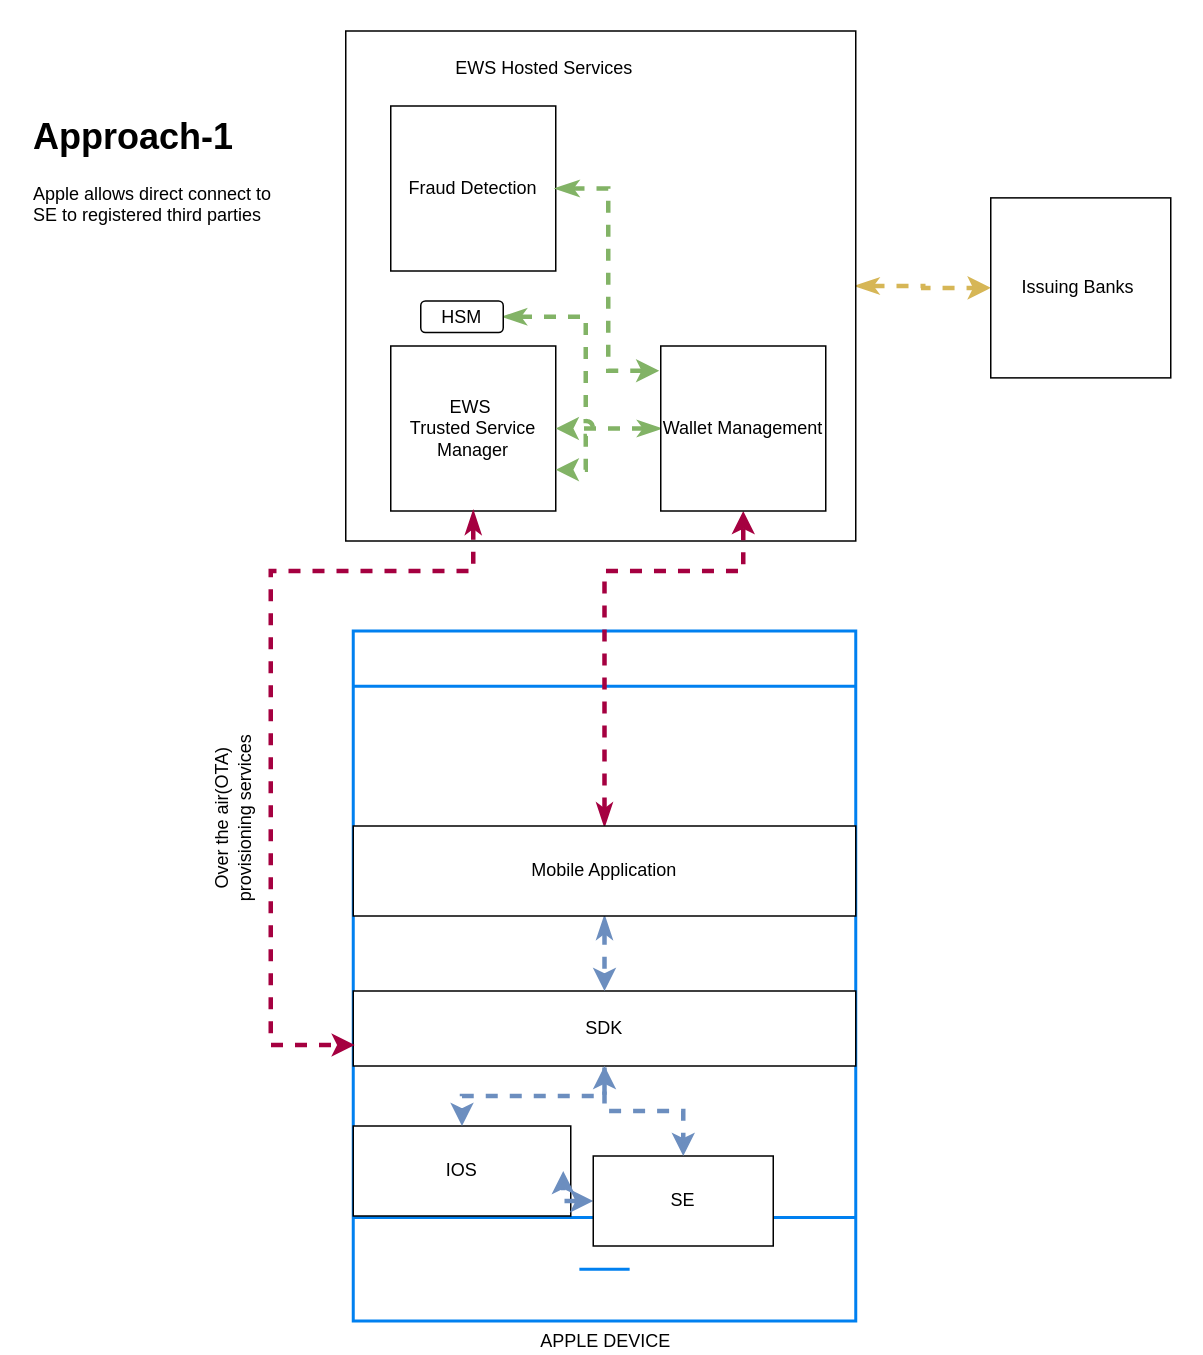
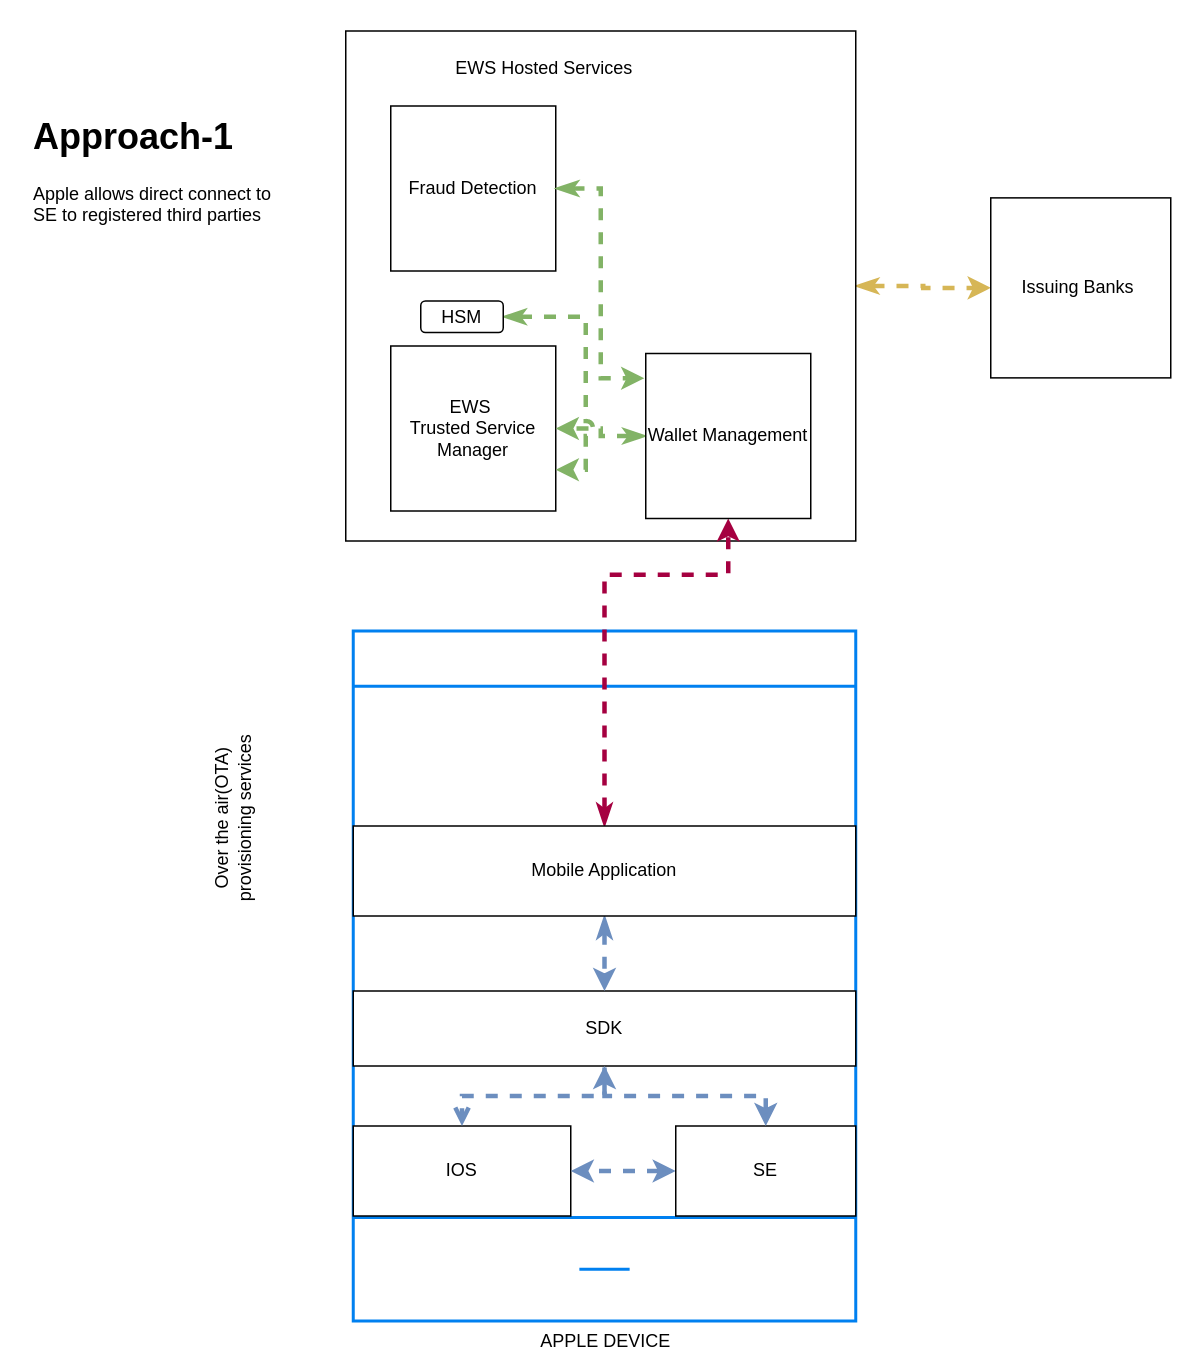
  <mxCell id="0" />
  <mxCell id="1" parent="0" />
  <mxCell id="2" style="edgeStyle=orthogonalEdgeStyle;rounded=0;orthogonalLoop=1;jettySize=auto;html=1;entryX=0;entryY=0.5;entryDx=0;entryDy=0;startArrow=classicThin;startFill=1;fillColor=#fff2cc;gradientColor=#ffd966;strokeColor=#d6b656;strokeWidth=3;flowAnimation=1;" edge="1" parent="1" source="3" target="16"><mxGeometry relative="1" as="geometry" /></mxCell>
  <mxCell id="3" value="" style="whiteSpace=wrap;html=1;aspect=fixed;" vertex="1" parent="1"><mxGeometry x="230" y="20" width="340" height="340" as="geometry" /></mxCell>
  <mxCell id="4" value="APPLE DEVICE" style="html=1;verticalLabelPosition=bottom;align=center;labelBackgroundColor=#ffffff;verticalAlign=top;strokeWidth=2;strokeColor=#0080F0;shadow=0;dashed=0;shape=mxgraph.ios7.icons.smartphone;" vertex="1" parent="1"><mxGeometry x="235" y="420" width="335" height="460" as="geometry" /></mxCell>
  <mxCell id="5" value="IOS" style="rounded=0;whiteSpace=wrap;html=1;" vertex="1" parent="1"><mxGeometry x="235" y="750" width="145" height="60" as="geometry" /></mxCell>
  <mxCell id="6" style="edgeStyle=orthogonalEdgeStyle;rounded=0;orthogonalLoop=1;jettySize=auto;html=1;startArrow=classic;startFill=1;flowAnimation=1;fillColor=#dae8fc;strokeColor=#6c8ebf;strokeWidth=3;" edge="1" parent="1" source="7" target="5"><mxGeometry relative="1" as="geometry" /></mxCell>
- <mxCell id="7" value="SE" style="rounded=0;whiteSpace=wrap;html=1;" vertex="1" parent="1"><mxGeometry x="395" y="770" width="120" height="60" as="geometry" /></mxCell>
+ <mxCell id="7" value="SE" style="rounded=0;whiteSpace=wrap;html=1;" vertex="1" parent="1"><mxGeometry x="450" y="750" width="120" height="60" as="geometry" /></mxCell>
  <mxCell id="8" style="edgeStyle=orthogonalEdgeStyle;rounded=0;orthogonalLoop=1;jettySize=auto;html=1;entryX=0.5;entryY=0;entryDx=0;entryDy=0;flowAnimation=1;fillColor=#dae8fc;strokeColor=#6c8ebf;strokeWidth=3;" edge="1" parent="1" source="9" target="7"><mxGeometry relative="1" as="geometry" /></mxCell>
  <mxCell id="9" value="SDK" style="rounded=0;whiteSpace=wrap;html=1;" vertex="1" parent="1"><mxGeometry x="235" y="660" width="335" height="50" as="geometry" /></mxCell>
- <mxCell id="10" style="edgeStyle=orthogonalEdgeStyle;rounded=0;orthogonalLoop=1;jettySize=auto;html=1;exitX=0.5;exitY=1;exitDx=0;exitDy=0;startArrow=classic;startFill=1;flowAnimation=1;strokeWidth=3;fillColor=#dae8fc;strokeColor=#6c8ebf;" edge="1" parent="1" source="9" target="5"><mxGeometry relative="1" as="geometry"><mxPoint x="413" y="730" as="sourcePoint" /><mxPoint x="520" y="760" as="targetPoint" /></mxGeometry></mxCell>
+ <mxCell id="10" style="edgeStyle=orthogonalEdgeStyle;rounded=0;orthogonalLoop=1;jettySize=auto;html=1;exitX=0.5;exitY=1;exitDx=0;exitDy=0;startArrow=classic;startFill=1;flowAnimation=1;strokeWidth=3;fillColor=#dae8fc;strokeColor=#6c8ebf;endArrow=open;" edge="1" parent="1" source="9" target="5"><mxGeometry relative="1" as="geometry"><mxPoint x="413" y="730" as="sourcePoint" /><mxPoint x="520" y="760" as="targetPoint" /></mxGeometry></mxCell>
  <mxCell id="11" style="edgeStyle=orthogonalEdgeStyle;rounded=0;orthogonalLoop=1;jettySize=auto;html=1;entryX=0.5;entryY=0;entryDx=0;entryDy=0;startArrow=classicThin;startFill=1;flowAnimation=1;fillColor=#dae8fc;strokeColor=#6c8ebf;strokeWidth=3;" edge="1" parent="1" source="13" target="9"><mxGeometry relative="1" as="geometry" /></mxCell>
  <mxCell id="12" style="edgeStyle=orthogonalEdgeStyle;rounded=0;orthogonalLoop=1;jettySize=auto;html=1;entryX=0.5;entryY=1;entryDx=0;entryDy=0;startArrow=classicThin;startFill=1;flowAnimation=1;fillColor=#d80073;strokeColor=#A50040;strokeWidth=3;exitX=0.5;exitY=0.283;exitDx=0;exitDy=0;exitPerimeter=0;" edge="1" parent="1" source="4" target="18"><mxGeometry relative="1" as="geometry"><mxPoint x="495" y="550" as="sourcePoint" /></mxGeometry></mxCell>
  <mxCell id="13" value="Mobile Application" style="rounded=0;whiteSpace=wrap;html=1;" vertex="1" parent="1"><mxGeometry x="235" y="550" width="335" height="60" as="geometry" /></mxCell>
  <mxCell id="14" value="EWS&amp;nbsp;&lt;div&gt;Trusted Service Manager&lt;/div&gt;" style="whiteSpace=wrap;html=1;aspect=fixed;" vertex="1" parent="1"><mxGeometry x="260" y="230" width="110" height="110" as="geometry" /></mxCell>
- <mxCell id="15" style="edgeStyle=orthogonalEdgeStyle;rounded=0;orthogonalLoop=1;jettySize=auto;html=1;entryX=0.003;entryY=0.6;entryDx=0;entryDy=0;entryPerimeter=0;startArrow=classicThin;startFill=1;flowAnimation=1;exitX=0.5;exitY=1;exitDx=0;exitDy=0;fillColor=#d80073;strokeColor=#A50040;strokeWidth=3;" edge="1" parent="1" source="14" target="4"><mxGeometry relative="1" as="geometry"><Array as="points"><mxPoint x="315" y="380" /><mxPoint x="180" y="380" /><mxPoint x="180" y="696" /></Array></mxGeometry></mxCell>
  <mxCell id="16" value="Issuing Banks&amp;nbsp;" style="whiteSpace=wrap;html=1;aspect=fixed;" vertex="1" parent="1"><mxGeometry x="660" y="131.25" width="120" height="120" as="geometry" /></mxCell>
  <mxCell id="17" style="edgeStyle=orthogonalEdgeStyle;rounded=0;orthogonalLoop=1;jettySize=auto;html=1;startArrow=classicThin;startFill=1;strokeWidth=3;flowAnimation=1;fillColor=#d5e8d4;strokeColor=#82b366;gradientColor=#97d077;" edge="1" parent="1" source="18" target="14"><mxGeometry relative="1" as="geometry" /></mxCell>
- <mxCell id="18" value="Wallet Management" style="whiteSpace=wrap;html=1;aspect=fixed;" vertex="1" parent="1"><mxGeometry x="440" y="230" width="110" height="110" as="geometry" /></mxCell>
+ <mxCell id="18" value="Wallet Management" style="whiteSpace=wrap;html=1;aspect=fixed;" vertex="1" parent="1"><mxGeometry x="430" y="235" width="110" height="110" as="geometry" /></mxCell>
  <mxCell id="19" value="Fraud Detection" style="whiteSpace=wrap;html=1;aspect=fixed;" vertex="1" parent="1"><mxGeometry x="260" y="70" width="110" height="110" as="geometry" /></mxCell>
  <mxCell id="20" style="edgeStyle=orthogonalEdgeStyle;rounded=0;orthogonalLoop=1;jettySize=auto;html=1;entryX=-0.009;entryY=0.15;entryDx=0;entryDy=0;entryPerimeter=0;startArrow=classicThin;startFill=1;strokeWidth=3;fillColor=#d5e8d4;gradientColor=#97d077;strokeColor=#82b366;flowAnimation=1;" edge="1" parent="1" source="19" target="18"><mxGeometry relative="1" as="geometry" /></mxCell>
  <mxCell id="21" value="&lt;h1 style=&quot;margin-top: 0px;&quot;&gt;&lt;span style=&quot;background-color: initial;&quot;&gt;Approach-1&lt;/span&gt;&lt;br&gt;&lt;/h1&gt;&lt;div&gt;&lt;span style=&quot;background-color: initial;&quot;&gt;Apple allows direct connect to SE to registered third parties&lt;/span&gt;&lt;/div&gt;&lt;div&gt;&lt;span style=&quot;background-color: initial;&quot;&gt;&lt;br&gt;&lt;/span&gt;&lt;/div&gt;" style="text;html=1;whiteSpace=wrap;overflow=hidden;rounded=0;" vertex="1" parent="1"><mxGeometry x="20" y="70" width="180" height="120" as="geometry" /></mxCell>
  <mxCell id="22" value="EWS Hosted Services" style="text;html=1;align=center;verticalAlign=middle;whiteSpace=wrap;rounded=0;" vertex="1" parent="1"><mxGeometry x="295" y="30" width="135" height="30" as="geometry" /></mxCell>
  <mxCell id="23" value="Over the air(OTA) provisioning services" style="text;html=1;align=center;verticalAlign=middle;whiteSpace=wrap;rounded=0;rotation=-90;" vertex="1" parent="1"><mxGeometry x="75" y="530" width="160" height="30" as="geometry" /></mxCell>
  <mxCell id="24" style="edgeStyle=orthogonalEdgeStyle;rounded=0;orthogonalLoop=1;jettySize=auto;html=1;entryX=1;entryY=0.75;entryDx=0;entryDy=0;startArrow=classicThin;startFill=1;fillColor=#d5e8d4;gradientColor=#97d077;strokeColor=#82b366;flowAnimation=1;strokeWidth=3;jumpStyle=arc;" edge="1" parent="1" source="25" target="14"><mxGeometry relative="1" as="geometry"><Array as="points"><mxPoint x="390" y="211" /><mxPoint x="390" y="313" /></Array></mxGeometry></mxCell>
  <mxCell id="25" value="HSM" style="rounded=1;whiteSpace=wrap;html=1;" vertex="1" parent="1"><mxGeometry x="280" y="200" width="55" height="21" as="geometry" /></mxCell>
